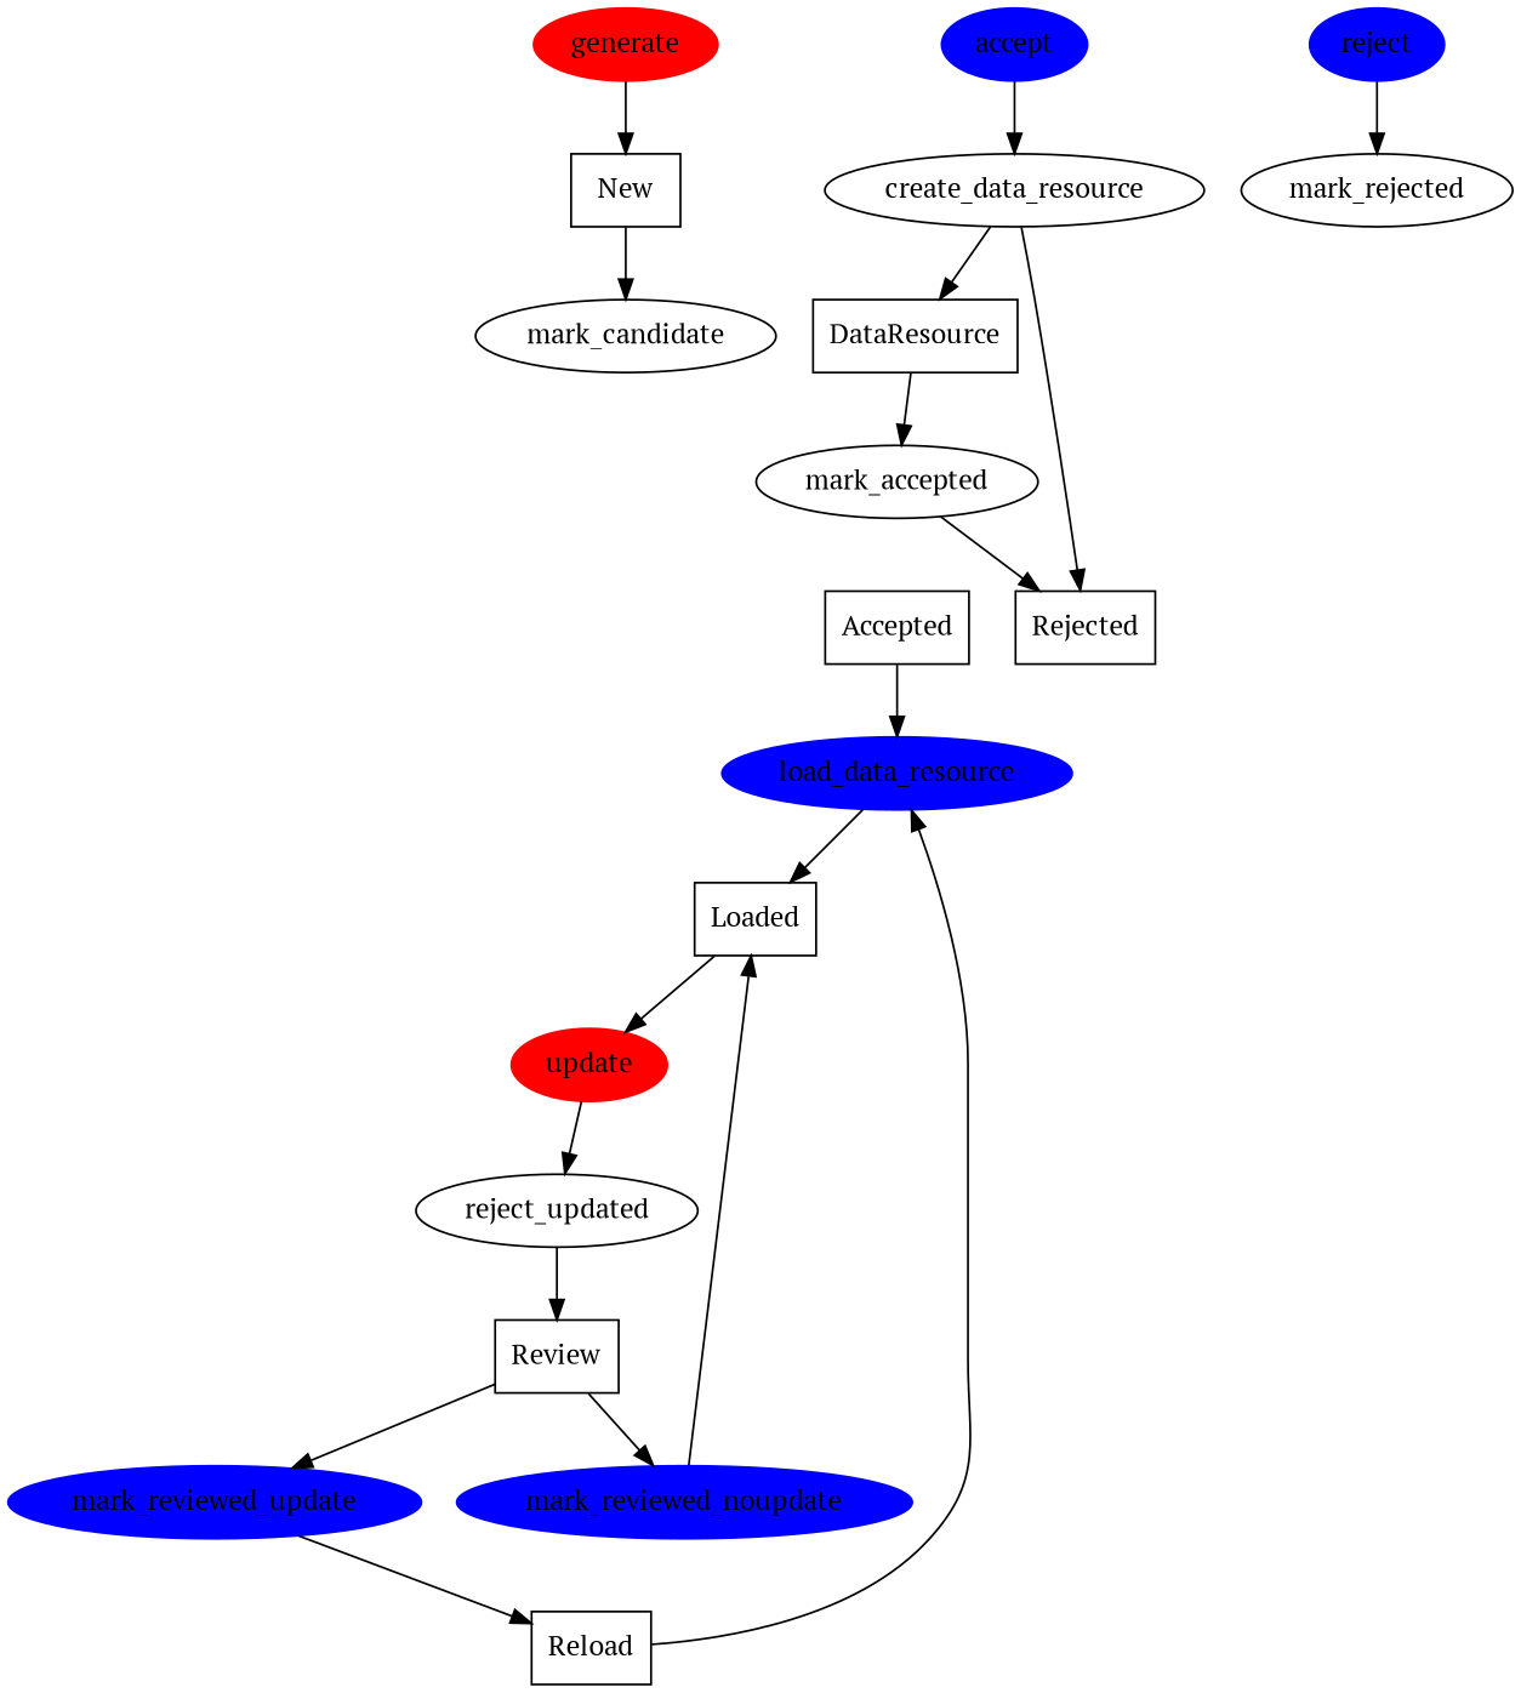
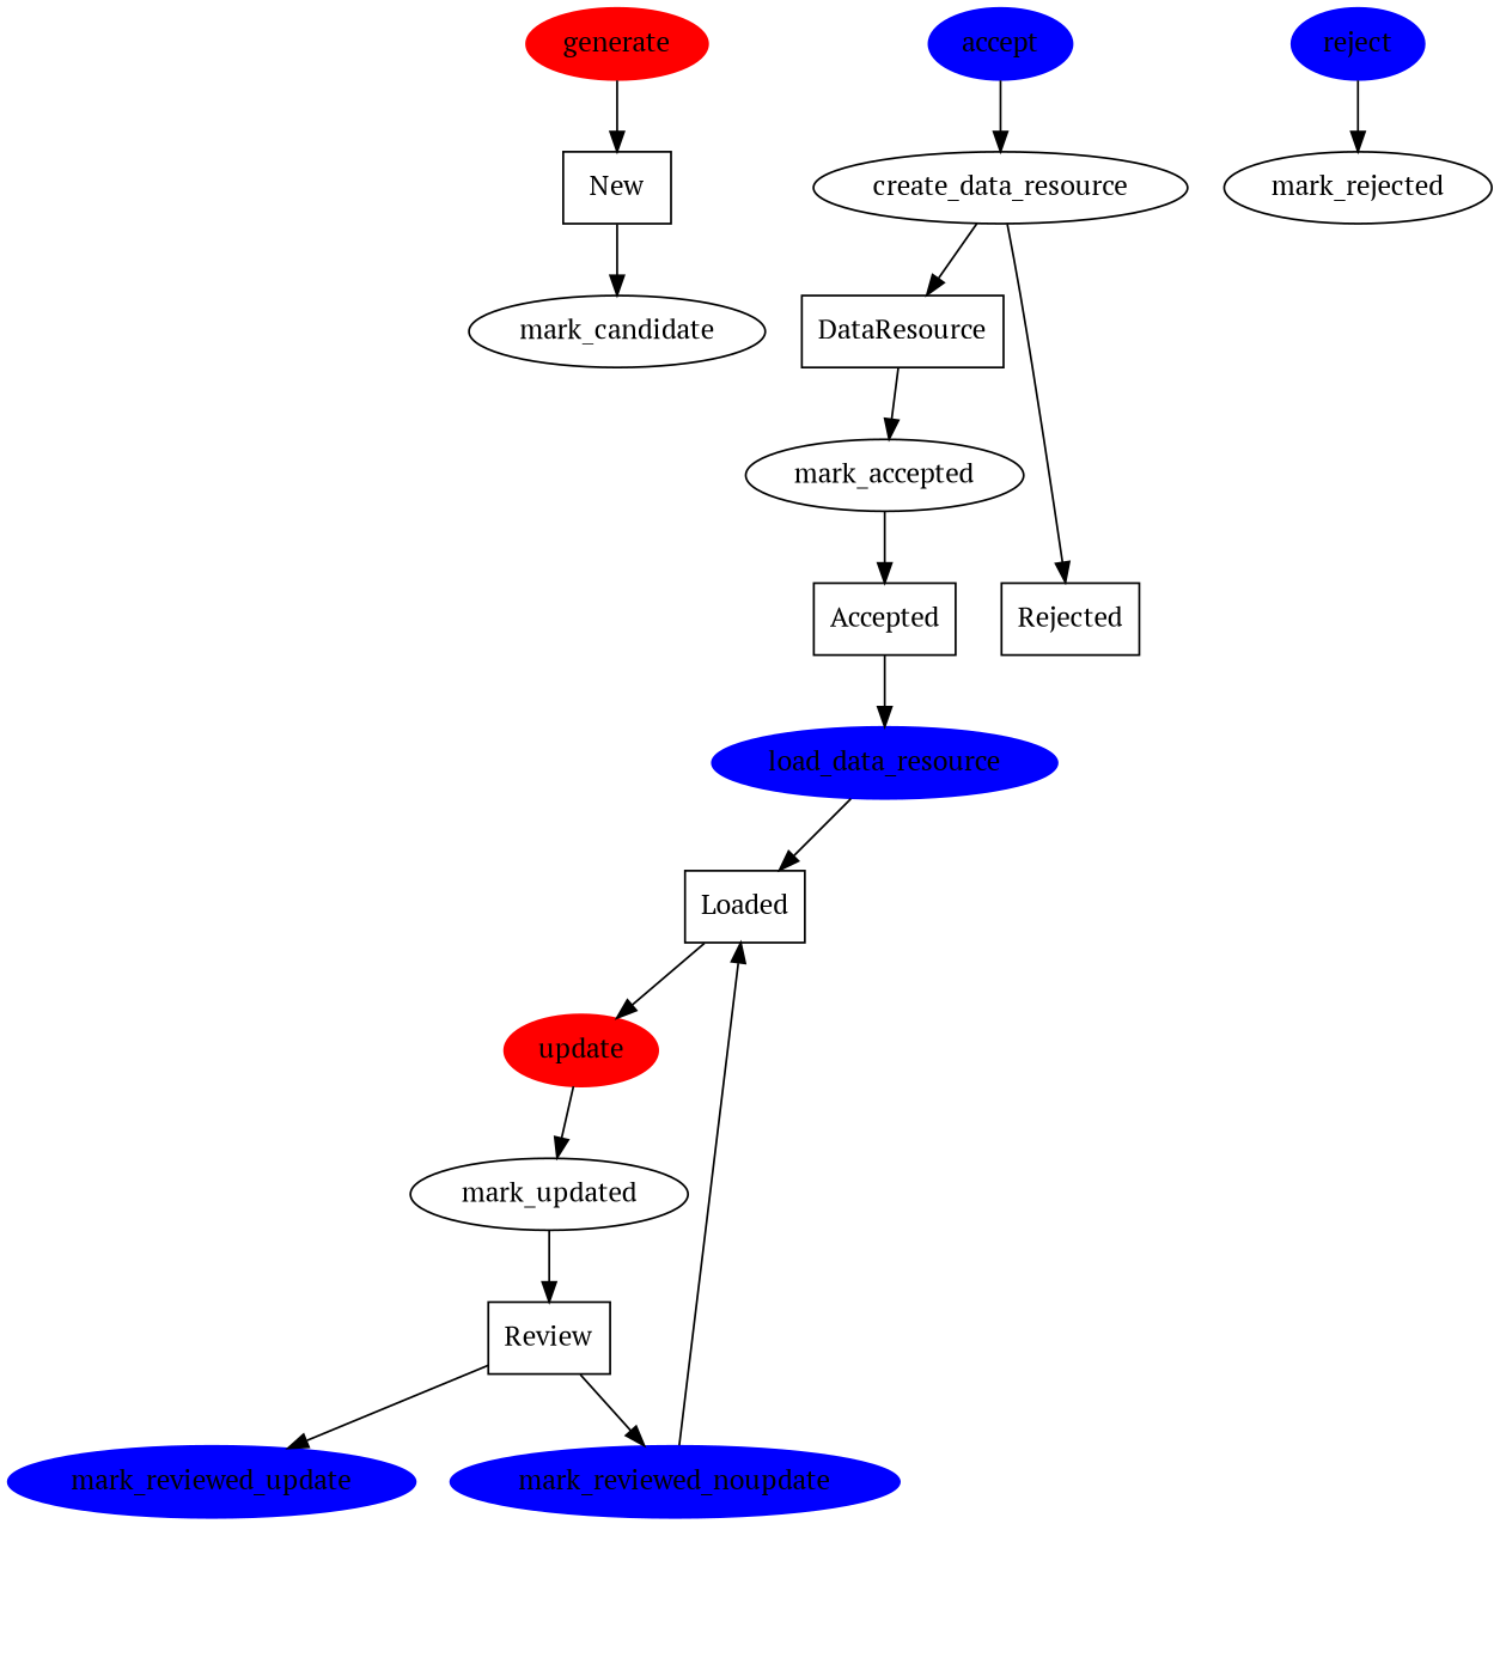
  digraph {
    fontname="PT Serif"
    node [fontname="PT Serif" shape=ellipse]
    edge [fontname="PT Serif"]
    New [shape=box]
    mark_candidate
    accept [color=blue style=filled]
    create_data_resource
    reject [color=blue style=filled]
    mark_rejected
    DataResource [shape=box]
    mark_accepted
    Accepted [shape=box]
    load_data_resource [color=blue style=filled]
    Loaded [shape=box]
    update [color=red style=filled]
-   mark_updated [label=reject_updated]
+   mark_updated
    Review [shape=box]
    mark_reviewed_update [color=blue style=filled]
    mark_reviewed_noupdate [color=blue style=filled]
-   Reload [shape=box]
    Rejected [shape=box]
    generate [color=red style=filled]
    New -> mark_candidate
    accept -> create_data_resource
    create_data_resource -> DataResource
    create_data_resource -> Rejected
    reject -> mark_rejected
    DataResource -> mark_accepted
-   mark_accepted -> Rejected
+   mark_accepted -> Accepted
    Accepted -> load_data_resource
    load_data_resource -> Loaded
    Loaded -> update
    update -> mark_updated
    mark_updated -> Review
    Review -> mark_reviewed_update
    Review -> mark_reviewed_noupdate
-   mark_reviewed_update -> Reload
    mark_reviewed_noupdate -> Loaded
-   Reload -> load_data_resource
    generate -> New
  }
